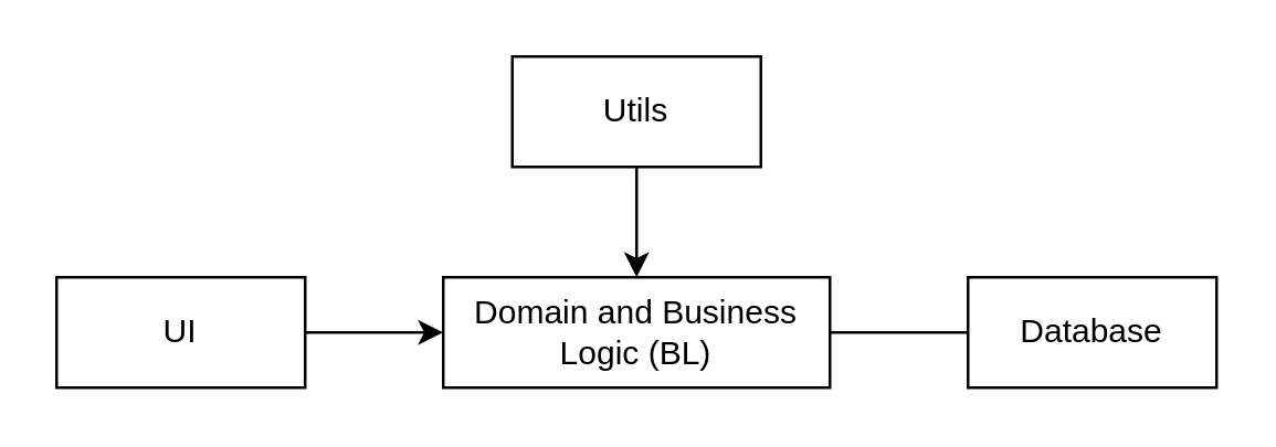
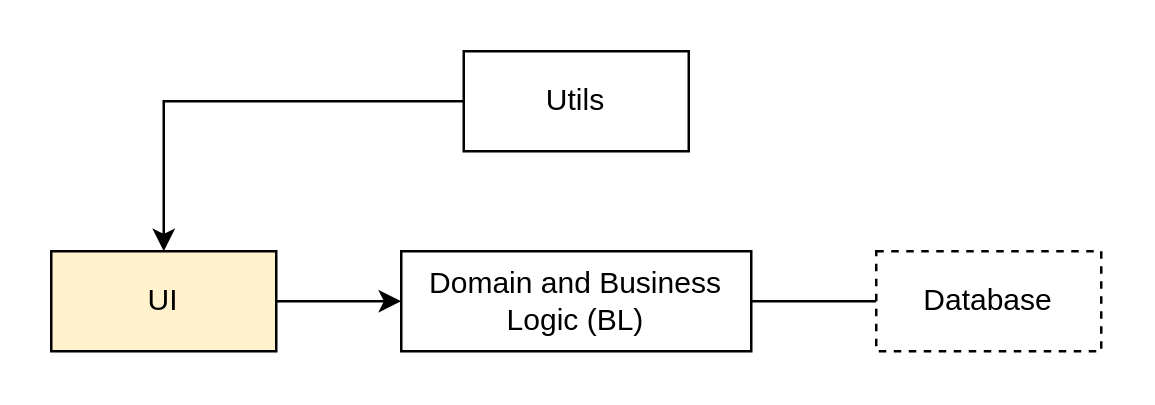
  <mxCell id="0" />
  <mxCell id="1" parent="0" />
- <mxCell id="2" style="edgeStyle=orthogonalEdgeStyle;rounded=0;orthogonalLoop=1;jettySize=auto;html=1;entryX=0.5;entryY=0;entryDx=0;entryDy=0;" edge="1" parent="1" source="3" target="4"><mxGeometry relative="1" as="geometry" /></mxCell>
+ <mxCell id="2" style="edgeStyle=orthogonalEdgeStyle;rounded=0;orthogonalLoop=1;jettySize=auto;html=1;" edge="1" parent="1" source="3" target="8"><mxGeometry relative="1" as="geometry" /></mxCell>
  <mxCell id="3" value="Utils" style="rounded=0;whiteSpace=wrap;html=1;" vertex="1" parent="1"><mxGeometry x="185" y="20" width="90" height="40" as="geometry" /></mxCell>
  <mxCell id="4" value="Domain and Business Logic (BL)" style="rounded=0;whiteSpace=wrap;html=1;" vertex="1" parent="1"><mxGeometry x="160" y="100" width="140" height="40" as="geometry" /></mxCell>
  <mxCell id="5" style="edgeStyle=orthogonalEdgeStyle;rounded=0;orthogonalLoop=1;jettySize=auto;html=1;entryX=1;entryY=0.5;entryDx=0;entryDy=0;endArrow=none;" edge="1" parent="1" source="6" target="4"><mxGeometry relative="1" as="geometry" /></mxCell>
- <mxCell id="6" value="Database" style="rounded=0;whiteSpace=wrap;html=1;" vertex="1" parent="1"><mxGeometry x="350" y="100" width="90" height="40" as="geometry" /></mxCell>
+ <mxCell id="6" value="Database" style="rounded=0;whiteSpace=wrap;html=1;dashed=1;" vertex="1" parent="1"><mxGeometry x="350" y="100" width="90" height="40" as="geometry" /></mxCell>
  <mxCell id="7" style="edgeStyle=orthogonalEdgeStyle;rounded=0;orthogonalLoop=1;jettySize=auto;html=1;entryX=0;entryY=0.5;entryDx=0;entryDy=0;" edge="1" parent="1" source="8" target="4"><mxGeometry relative="1" as="geometry" /></mxCell>
- <mxCell id="8" value="UI" style="rounded=0;whiteSpace=wrap;html=1;" vertex="1" parent="1"><mxGeometry x="20" y="100" width="90" height="40" as="geometry" /></mxCell>
+ <mxCell id="8" value="UI" style="rounded=0;whiteSpace=wrap;html=1;fillColor=#fff2cc;" vertex="1" parent="1"><mxGeometry x="20" y="100" width="90" height="40" as="geometry" /></mxCell>
